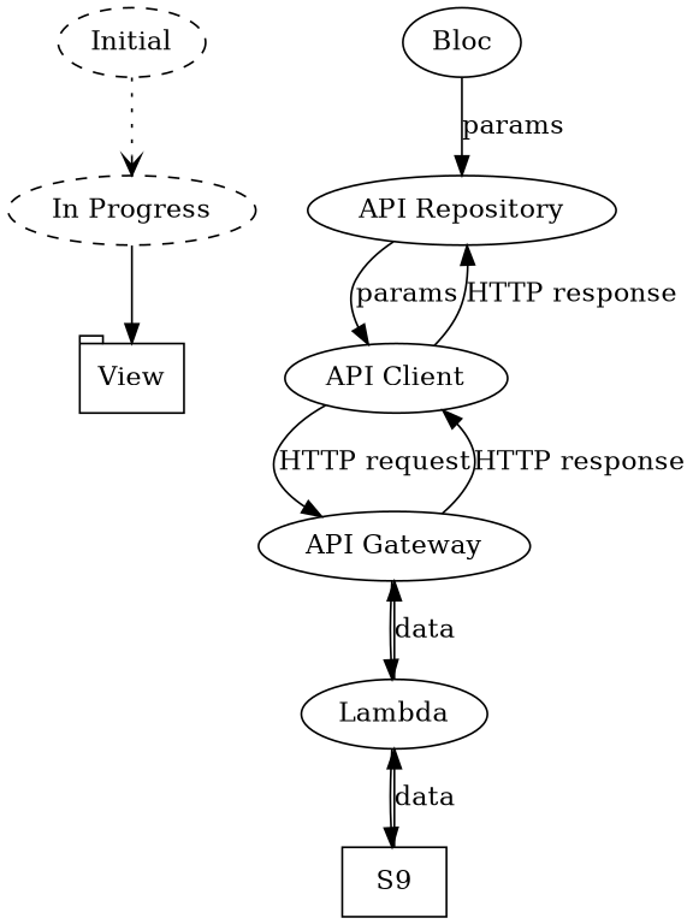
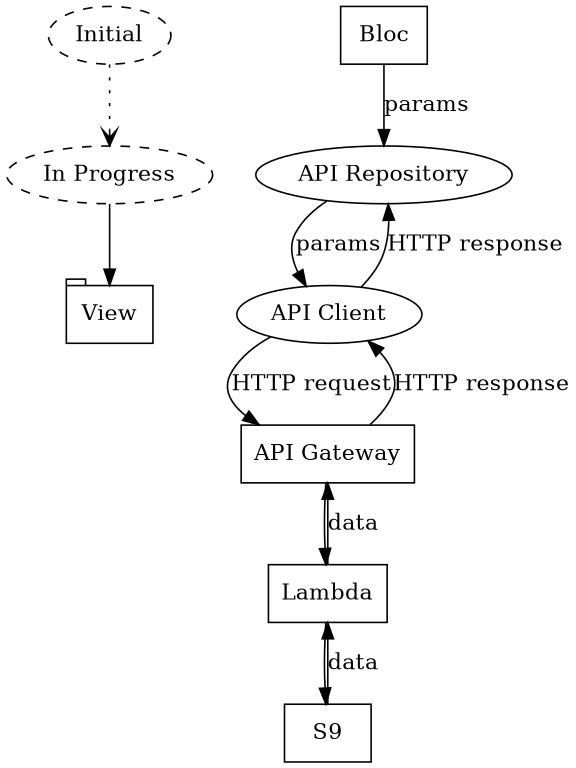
  digraph {
    node [shape=rect]
    Initial [shape=oval style=dashed]
    "In Progress" [shape=oval style=dashed]
    View [shape=tab]
-   Bloc [shape=ellipse]
+   Bloc
    "API Repository" [shape=ellipse]
    "API Client" [shape=ellipse]
-   "API Gateway" [shape=ellipse]
-   Lambda [shape=ellipse]
+   "API Gateway"
+   Lambda
    n9 [label=S9]
    subgraph sub_1 {
      View
      Bloc
      "API Repository"
      "API Client"
      subgraph sub_2 {
        Initial
        "In Progress"
      }
    }
    subgraph sub_3 {
      "API Gateway"
      Lambda
      n9
    }
    Initial -> "In Progress" [arrowhead=vee style=dotted]
    "In Progress" -> View
    Bloc -> "API Repository" [label=params]
    "API Repository" -> "API Client" [label=params]
    "API Client" -> "API Repository" [label="HTTP response"]
    "API Client" -> "API Gateway" [label="HTTP request"]
    "API Gateway" -> "API Client" [label="HTTP response"]
    "API Gateway" -> Lambda
    Lambda -> "API Gateway" [label=data]
    Lambda -> n9
    n9 -> Lambda [label=data]
  }
